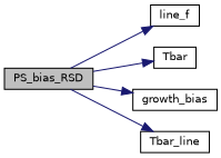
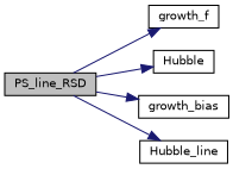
  digraph {
    rankdir=LR
    node [color=black fillcolor=white fontname=Helvetica fontsize=10 shape=record style=filled]
    edge [color=midnightblue fontname=Helvetica fontsize=10 labelfontname=Helvetica labelfontsize=10 style=solid]
-   n1 [fillcolor=grey75 fontcolor=black height=0.2 label=PS_bias_RSD width=0.4]
-   n2 [height=0.2 label=line_f width=0.4]
-   n3 [height=0.2 label=Tbar width=0.4]
+   n1 [fillcolor=grey75 fontcolor=black height=0.2 label=PS_line_RSD width=0.4]
+   n2 [height=0.2 label=growth_f width=0.4]
+   n3 [height=0.2 label=Hubble width=0.4]
    n4 [height=0.2 label=growth_bias width=0.4]
-   n5 [height=0.2 label=Tbar_line width=0.4]
+   n5 [height=0.2 label=Hubble_line width=0.4]
    n1 -> n2
    n1 -> n3
    n1 -> n4
    n1 -> n5
  }
